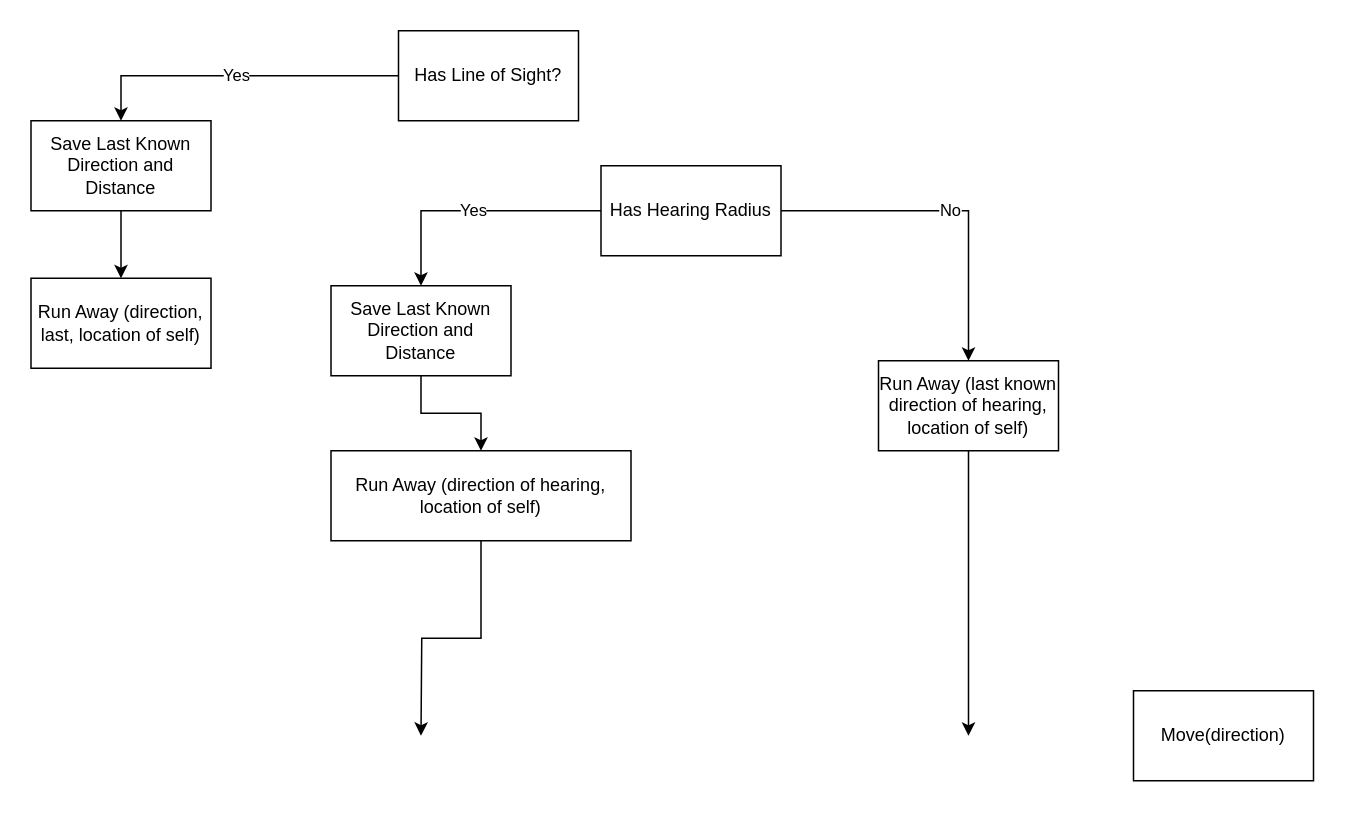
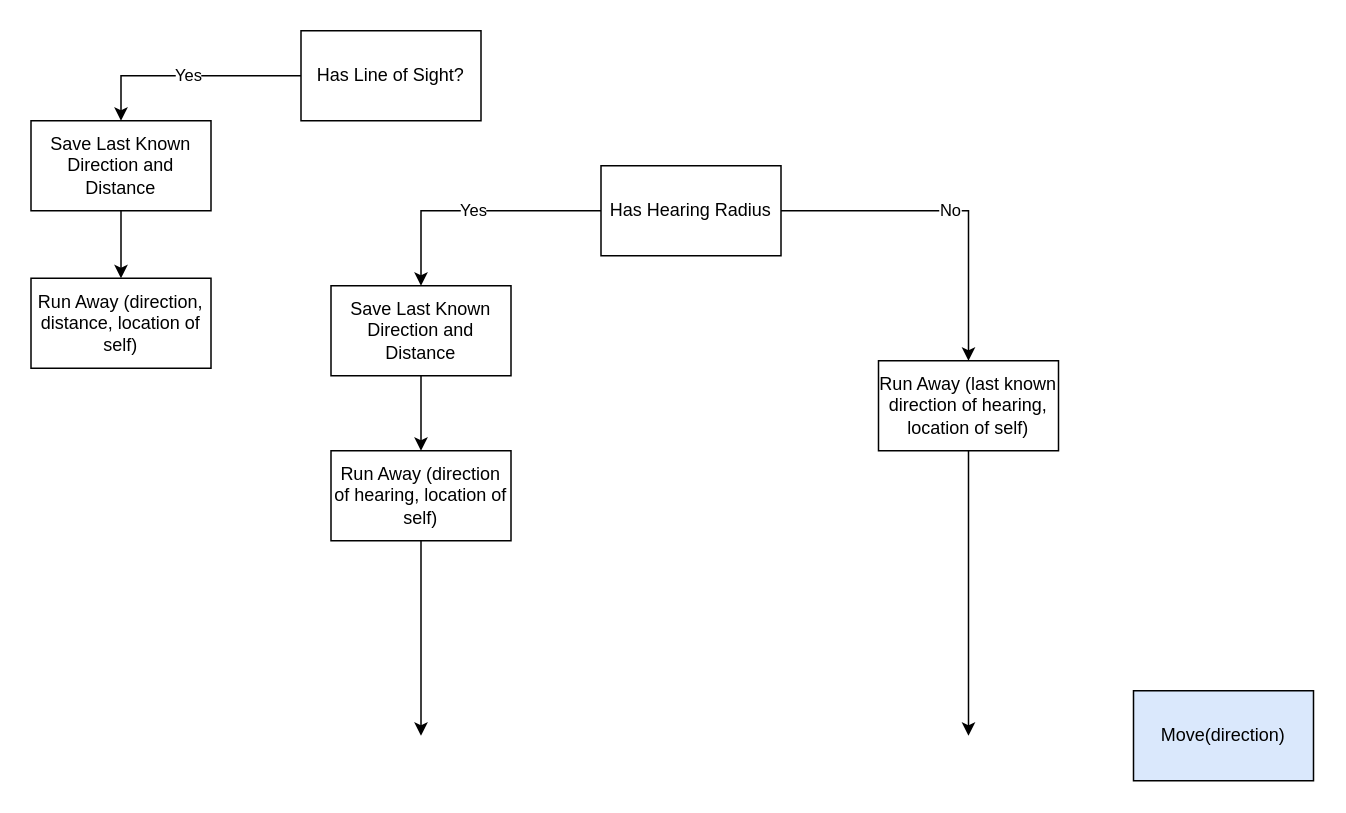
  <mxCell id="0" />
  <mxCell id="1" parent="0" />
  <mxCell id="2" value="Yes" style="edgeStyle=orthogonalEdgeStyle;rounded=0;orthogonalLoop=1;jettySize=auto;html=1;entryX=0.5;entryY=0;entryDx=0;entryDy=0;" edge="1" parent="1" source="3" target="16"><mxGeometry relative="1" as="geometry" /></mxCell>
- <mxCell id="3" value="Has Line of Sight?" style="rounded=0;whiteSpace=wrap;html=1;" vertex="1" parent="1"><mxGeometry x="265" y="20" width="120" height="60" as="geometry" /></mxCell>
- <mxCell id="4" value="Run Away (direction, last, location of self)" style="rounded=0;whiteSpace=wrap;html=1;" vertex="1" parent="1"><mxGeometry x="20" y="185" width="120" height="60" as="geometry" /></mxCell>
+ <mxCell id="3" value="Has Line of Sight?" style="rounded=0;whiteSpace=wrap;html=1;" vertex="1" parent="1"><mxGeometry x="200" y="20" width="120" height="60" as="geometry" /></mxCell>
+ <mxCell id="4" value="Run Away (direction, distance, location of self)" style="rounded=0;whiteSpace=wrap;html=1;" vertex="1" parent="1"><mxGeometry x="20" y="185" width="120" height="60" as="geometry" /></mxCell>
  <mxCell id="5" value="Yes" style="edgeStyle=orthogonalEdgeStyle;rounded=0;orthogonalLoop=1;jettySize=auto;html=1;entryX=0.5;entryY=0;entryDx=0;entryDy=0;" edge="1" parent="1" source="7" target="13"><mxGeometry relative="1" as="geometry" /></mxCell>
  <mxCell id="6" value="No" style="edgeStyle=orthogonalEdgeStyle;rounded=0;orthogonalLoop=1;jettySize=auto;html=1;entryX=0.5;entryY=0;entryDx=0;entryDy=0;" edge="1" parent="1" source="7" target="11"><mxGeometry relative="1" as="geometry"><mxPoint x="645" y="220" as="targetPoint" /></mxGeometry></mxCell>
  <mxCell id="7" value="Has Hearing Radius" style="rounded=0;whiteSpace=wrap;html=1;" vertex="1" parent="1"><mxGeometry x="400" y="110" width="120" height="60" as="geometry" /></mxCell>
  <mxCell id="8" style="edgeStyle=orthogonalEdgeStyle;rounded=0;orthogonalLoop=1;jettySize=auto;html=1;exitX=0.5;exitY=1;exitDx=0;exitDy=0;" edge="1" parent="1" source="9"><mxGeometry relative="1" as="geometry"><mxPoint x="280" y="490" as="targetPoint" /></mxGeometry></mxCell>
- <mxCell id="9" value="Run Away (direction of hearing, location of self)" style="rounded=0;whiteSpace=wrap;html=1;" vertex="1" parent="1"><mxGeometry x="220" y="300" width="200" height="60" as="geometry" /></mxCell>
+ <mxCell id="9" value="Run Away (direction of hearing, location of self)" style="rounded=0;whiteSpace=wrap;html=1;" vertex="1" parent="1"><mxGeometry x="220" y="300" width="120" height="60" as="geometry" /></mxCell>
  <mxCell id="10" style="edgeStyle=orthogonalEdgeStyle;rounded=0;orthogonalLoop=1;jettySize=auto;html=1;" edge="1" parent="1" source="11"><mxGeometry relative="1" as="geometry"><mxPoint x="645" y="490" as="targetPoint" /></mxGeometry></mxCell>
  <mxCell id="11" value="Run Away (last known direction of hearing, location of self)" style="whiteSpace=wrap;html=1;rounded=0;" vertex="1" parent="1"><mxGeometry x="585" y="240" width="120" height="60" as="geometry" /></mxCell>
  <mxCell id="12" style="edgeStyle=orthogonalEdgeStyle;rounded=0;orthogonalLoop=1;jettySize=auto;html=1;" edge="1" parent="1" source="13" target="9"><mxGeometry relative="1" as="geometry" /></mxCell>
  <mxCell id="13" value="Save Last Known Direction and Distance" style="rounded=0;whiteSpace=wrap;html=1;" vertex="1" parent="1"><mxGeometry x="220" y="190" width="120" height="60" as="geometry" /></mxCell>
- <mxCell id="14" value="Move(direction)" style="rounded=0;whiteSpace=wrap;html=1;" vertex="1" parent="1"><mxGeometry x="755" y="460" width="120" height="60" as="geometry" /></mxCell>
+ <mxCell id="14" value="Move(direction)" style="rounded=0;whiteSpace=wrap;html=1;fillColor=#dae8fc;" vertex="1" parent="1"><mxGeometry x="755" y="460" width="120" height="60" as="geometry" /></mxCell>
  <mxCell id="15" style="edgeStyle=orthogonalEdgeStyle;rounded=0;orthogonalLoop=1;jettySize=auto;html=1;" edge="1" parent="1" source="16" target="4"><mxGeometry relative="1" as="geometry" /></mxCell>
  <mxCell id="16" value="Save Last Known Direction and Distance" style="rounded=0;whiteSpace=wrap;html=1;" vertex="1" parent="1"><mxGeometry x="20" y="80" width="120" height="60" as="geometry" /></mxCell>
